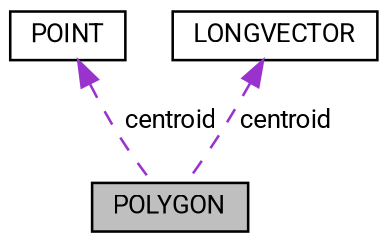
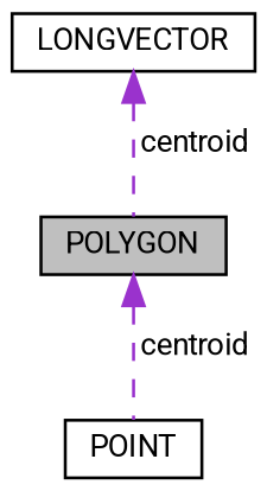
  digraph {
    fontname=Roboto
    node [color=black fontname=Roboto fontsize=10 shape=record]
    edge [color=darkorchid3 dir=back fontname=Roboto fontsize=10 labelfontname=FreeSans labelfontsize=10 style=dashed]
    n1 [fillcolor=grey75 fontcolor=black height=0.2 label=POLYGON style=filled width=0.4]
    n2 [height=0.2 label=POINT width=0.4]
    n3 [height=0.2 label=LONGVECTOR width=0.4]
-   n2 -> n1 [label=" centroid"]
+   n1 -> n2 [label=" centroid"]
    n3 -> n1 [label=" centroid"]
  }
